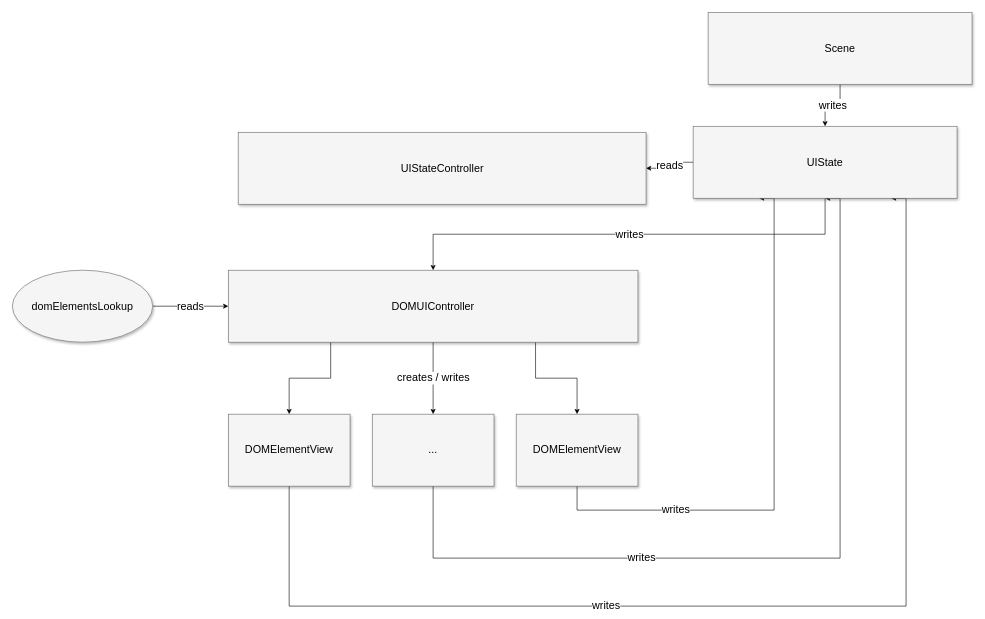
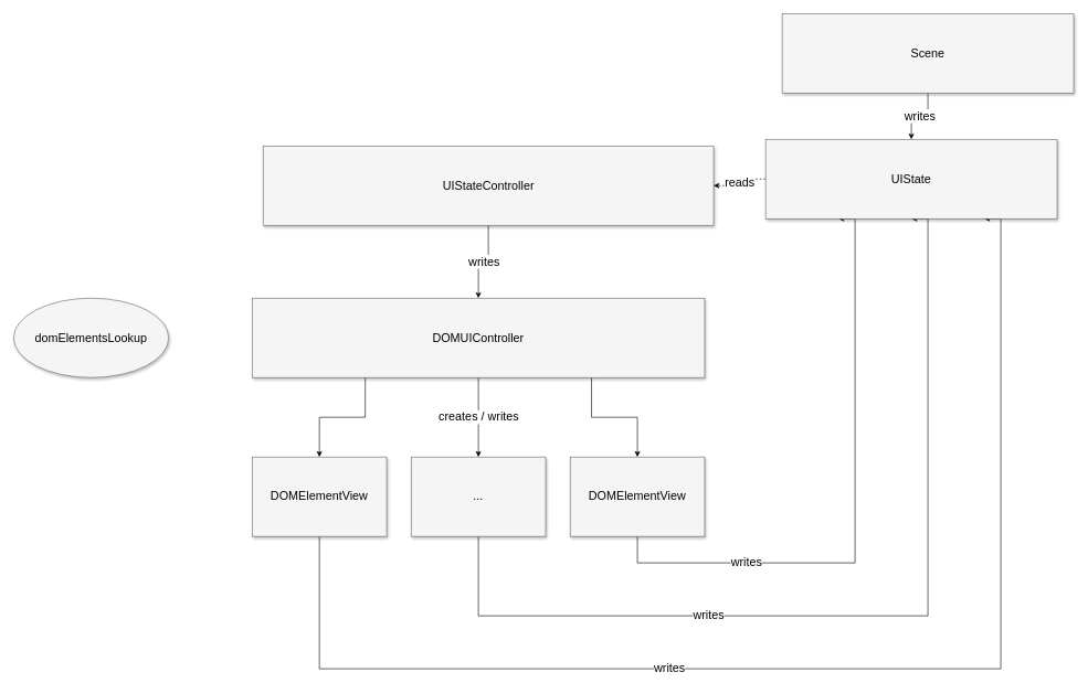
  <mxCell id="0" style=";html=1;" />
  <mxCell id="1" style=";html=1;" parent="0" />
- <mxCell id="2" value="reads" style="edgeStyle=orthogonalEdgeStyle;rounded=0;orthogonalLoop=1;jettySize=auto;html=1;exitX=0;exitY=0.5;exitDx=0;exitDy=0;entryX=1;entryY=0.5;entryDx=0;entryDy=0;fontSize=18;endArrow=none;endFill=0;startArrow=classic;startFill=1;" edge="1" parent="1" source="7" target="9"><mxGeometry relative="1" as="geometry" /></mxCell>
  <mxCell id="3" style="edgeStyle=orthogonalEdgeStyle;rounded=0;orthogonalLoop=1;jettySize=auto;html=1;exitX=0.25;exitY=1;exitDx=0;exitDy=0;entryX=0.5;entryY=0;entryDx=0;entryDy=0;fontSize=18;" edge="1" parent="1" source="7" target="11"><mxGeometry relative="1" as="geometry" /></mxCell>
  <mxCell id="4" value="creates / writes" style="edgeStyle=orthogonalEdgeStyle;rounded=0;orthogonalLoop=1;jettySize=auto;html=1;exitX=0.5;exitY=1;exitDx=0;exitDy=0;entryX=0.5;entryY=0;entryDx=0;entryDy=0;fontSize=18;" edge="1" parent="1" source="7" target="13"><mxGeometry relative="1" as="geometry" /></mxCell>
  <mxCell id="5" style="edgeStyle=orthogonalEdgeStyle;rounded=0;orthogonalLoop=1;jettySize=auto;html=1;exitX=0.75;exitY=1;exitDx=0;exitDy=0;entryX=0.5;entryY=0;entryDx=0;entryDy=0;fontSize=18;" edge="1" parent="1" source="7" target="15"><mxGeometry relative="1" as="geometry" /></mxCell>
- <mxCell id="6" value="writes" style="edgeStyle=orthogonalEdgeStyle;rounded=0;orthogonalLoop=1;jettySize=auto;html=1;exitX=0.5;exitY=0;exitDx=0;exitDy=0;startArrow=classic;startFill=1;endArrow=none;endFill=0;fontSize=18;" edge="1" parent="1" source="7" target="18"><mxGeometry relative="1" as="geometry" /></mxCell>
+ <mxCell id="6" value="writes" style="edgeStyle=orthogonalEdgeStyle;rounded=0;orthogonalLoop=1;jettySize=auto;html=1;exitX=0.5;exitY=0;exitDx=0;exitDy=0;entryX=0.5;entryY=1;entryDx=0;entryDy=0;startArrow=classic;startFill=1;endArrow=none;endFill=0;fontSize=18;" edge="1" parent="1" source="7" target="19"><mxGeometry relative="1" as="geometry" /></mxCell>
  <mxCell id="7" value="DOMUIController" style="whiteSpace=wrap;html=1;shadow=1;fontSize=18;fillColor=#f5f5f5;strokeColor=#666666;" parent="1" vertex="1"><mxGeometry x="380" y="450" width="683" height="120" as="geometry" /></mxCell>
  <mxCell id="8" style="edgeStyle=elbowEdgeStyle;rounded=0;html=1;startArrow=none;startFill=0;jettySize=auto;orthogonalLoop=1;fontSize=18;elbow=vertical;" parent="1" edge="1"><mxGeometry relative="1" as="geometry"><mxPoint x="819.5" y="724.286" as="targetPoint" /></mxGeometry></mxCell>
  <mxCell id="9" value="domElementsLookup" style="ellipse;whiteSpace=wrap;html=1;shadow=1;fontSize=18;fillColor=#f5f5f5;strokeColor=#666666;" vertex="1" parent="1"><mxGeometry y="450" width="234" height="120" as="geometry" x="20" /></mxCell>
  <mxCell id="10" value="writes" style="edgeStyle=orthogonalEdgeStyle;rounded=0;orthogonalLoop=1;jettySize=auto;html=1;exitX=0.5;exitY=1;exitDx=0;exitDy=0;entryX=0.75;entryY=1;entryDx=0;entryDy=0;fontSize=18;" edge="1" parent="1" source="11" target="18"><mxGeometry x="-0.247" relative="1" as="geometry"><Array as="points"><mxPoint x="481" y="1010" /><mxPoint x="1510" y="1010" /></Array><mxPoint as="offset" /></mxGeometry></mxCell>
  <mxCell id="11" value="DOMElementView" style="whiteSpace=wrap;html=1;shadow=1;fontSize=18;fillColor=#f5f5f5;strokeColor=#666666;" vertex="1" parent="1"><mxGeometry x="380" y="690" width="203" height="120" as="geometry" /></mxCell>
  <mxCell id="12" value="writes" style="edgeStyle=orthogonalEdgeStyle;rounded=0;orthogonalLoop=1;jettySize=auto;html=1;exitX=0.5;exitY=1;exitDx=0;exitDy=0;entryX=0.5;entryY=1;entryDx=0;entryDy=0;fontSize=18;" edge="1" parent="1" source="13" target="18"><mxGeometry x="-0.344" relative="1" as="geometry"><Array as="points"><mxPoint x="721" y="930" /><mxPoint x="1400" y="930" /></Array><mxPoint as="offset" /></mxGeometry></mxCell>
  <mxCell id="13" value="..." style="whiteSpace=wrap;html=1;shadow=1;fontSize=18;fillColor=#f5f5f5;strokeColor=#666666;" vertex="1" parent="1"><mxGeometry x="620" y="690" width="203" height="120" as="geometry" /></mxCell>
  <mxCell id="14" value="writes" style="edgeStyle=orthogonalEdgeStyle;rounded=0;orthogonalLoop=1;jettySize=auto;html=1;exitX=0.5;exitY=1;exitDx=0;exitDy=0;entryX=0.25;entryY=1;entryDx=0;entryDy=0;fontSize=18;" edge="1" parent="1" source="15" target="18"><mxGeometry x="-0.553" relative="1" as="geometry"><Array as="points"><mxPoint x="961" y="850" /><mxPoint x="1290" y="850" /></Array><mxPoint as="offset" /></mxGeometry></mxCell>
  <mxCell id="15" value="DOMElementView" style="whiteSpace=wrap;html=1;shadow=1;fontSize=18;fillColor=#f5f5f5;strokeColor=#666666;" vertex="1" parent="1"><mxGeometry x="860" y="690" width="203" height="120" as="geometry" /></mxCell>
- <mxCell id="16" value="reads" style="edgeStyle=orthogonalEdgeStyle;rounded=0;orthogonalLoop=1;jettySize=auto;html=1;exitX=0;exitY=0.5;exitDx=0;exitDy=0;entryX=1;entryY=0.5;entryDx=0;entryDy=0;fontSize=18;startArrow=none;startFill=0;endArrow=classic;endFill=1;" edge="1" parent="1" source="18" target="19"><mxGeometry x="0.013" relative="1" as="geometry"><mxPoint as="offset" /></mxGeometry></mxCell>
+ <mxCell id="16" value="reads" style="edgeStyle=orthogonalEdgeStyle;rounded=0;orthogonalLoop=1;jettySize=auto;html=1;exitX=0;exitY=0.5;exitDx=0;exitDy=0;entryX=1;entryY=0.5;entryDx=0;entryDy=0;fontSize=18;startArrow=none;startFill=0;endArrow=classic;endFill=1;dashed=1;" edge="1" parent="1" source="18" target="19"><mxGeometry x="0.013" relative="1" as="geometry"><mxPoint as="offset" /></mxGeometry></mxCell>
  <mxCell id="17" value="writes" style="edgeStyle=orthogonalEdgeStyle;rounded=0;orthogonalLoop=1;jettySize=auto;html=1;exitX=0.5;exitY=0;exitDx=0;exitDy=0;entryX=0.5;entryY=1;entryDx=0;entryDy=0;startArrow=classic;startFill=1;endArrow=none;endFill=0;fontSize=18;" edge="1" parent="1" source="18" target="20"><mxGeometry relative="1" as="geometry" /></mxCell>
  <mxCell id="18" value="UIState" style="whiteSpace=wrap;html=1;shadow=1;fontSize=18;fillColor=#f5f5f5;strokeColor=#666666;" vertex="1" parent="1"><mxGeometry x="1155" y="210" width="440" height="120" as="geometry" /></mxCell>
  <mxCell id="19" value="UIStateController" style="whiteSpace=wrap;html=1;shadow=1;fontSize=18;fillColor=#f5f5f5;strokeColor=#666666;" vertex="1" parent="1"><mxGeometry x="396.5" y="220" width="680" height="120" as="geometry" /></mxCell>
  <mxCell id="20" value="Scene" style="whiteSpace=wrap;html=1;shadow=1;fontSize=18;fillColor=#f5f5f5;strokeColor=#666666;" vertex="1" parent="1"><mxGeometry x="1180" y="20" width="440" height="120" as="geometry" /></mxCell>
